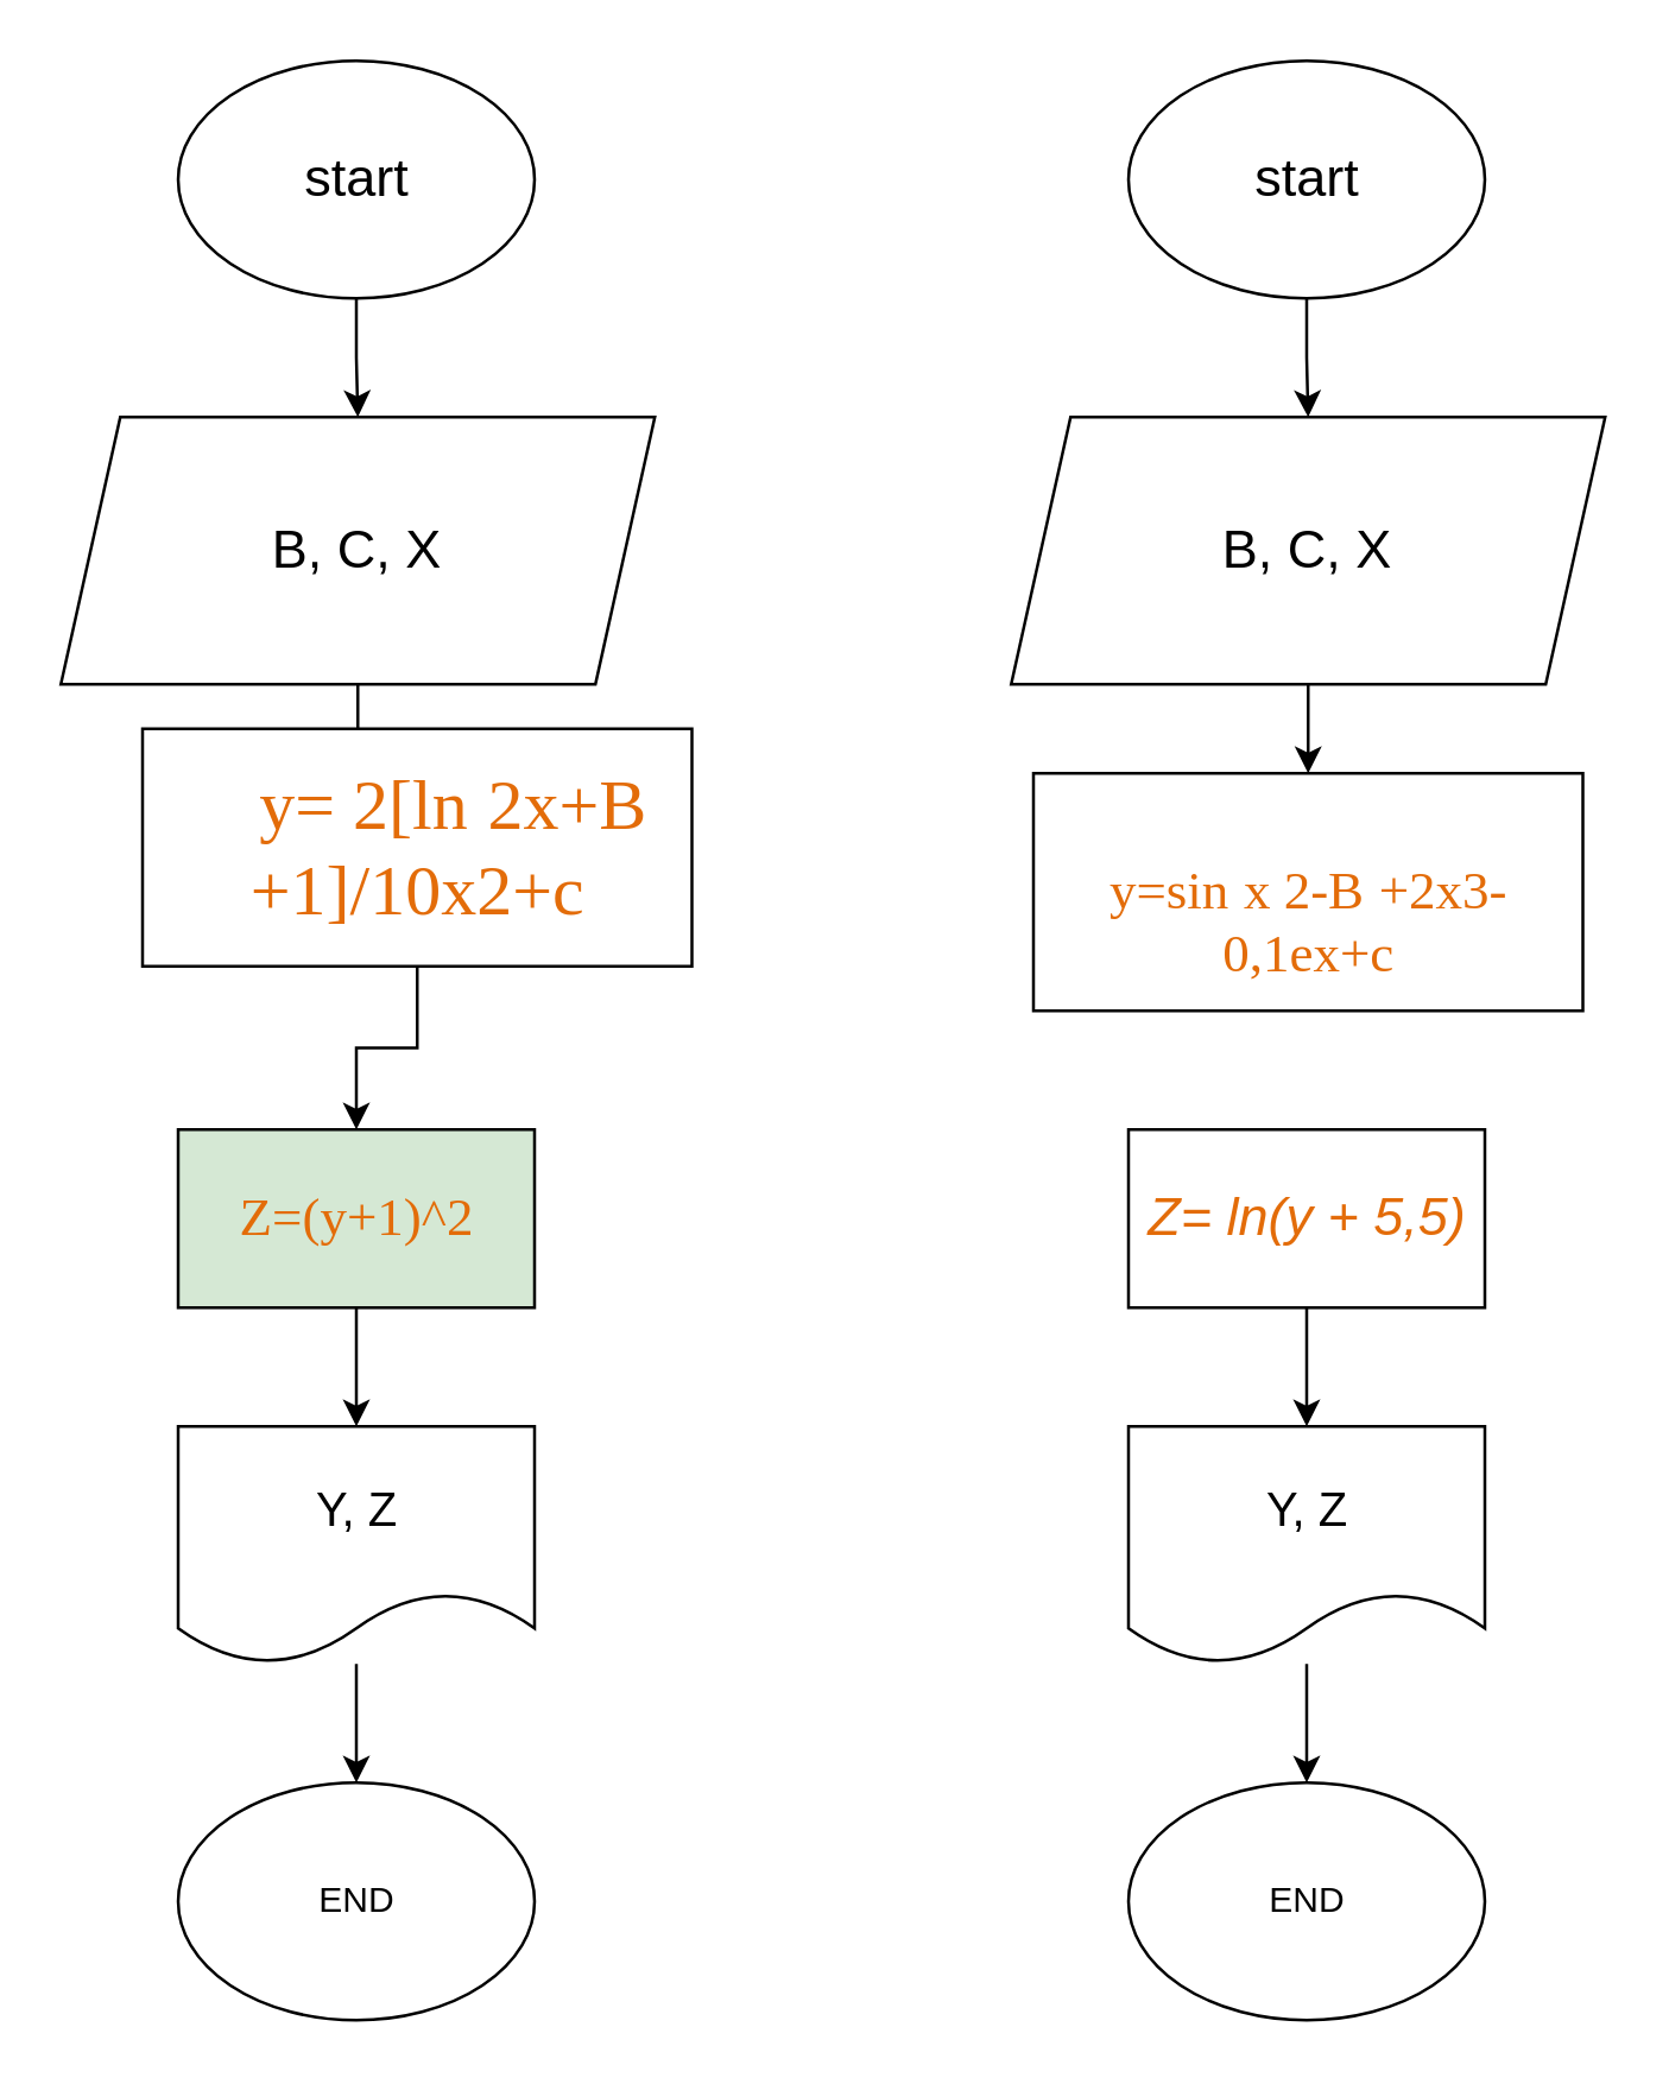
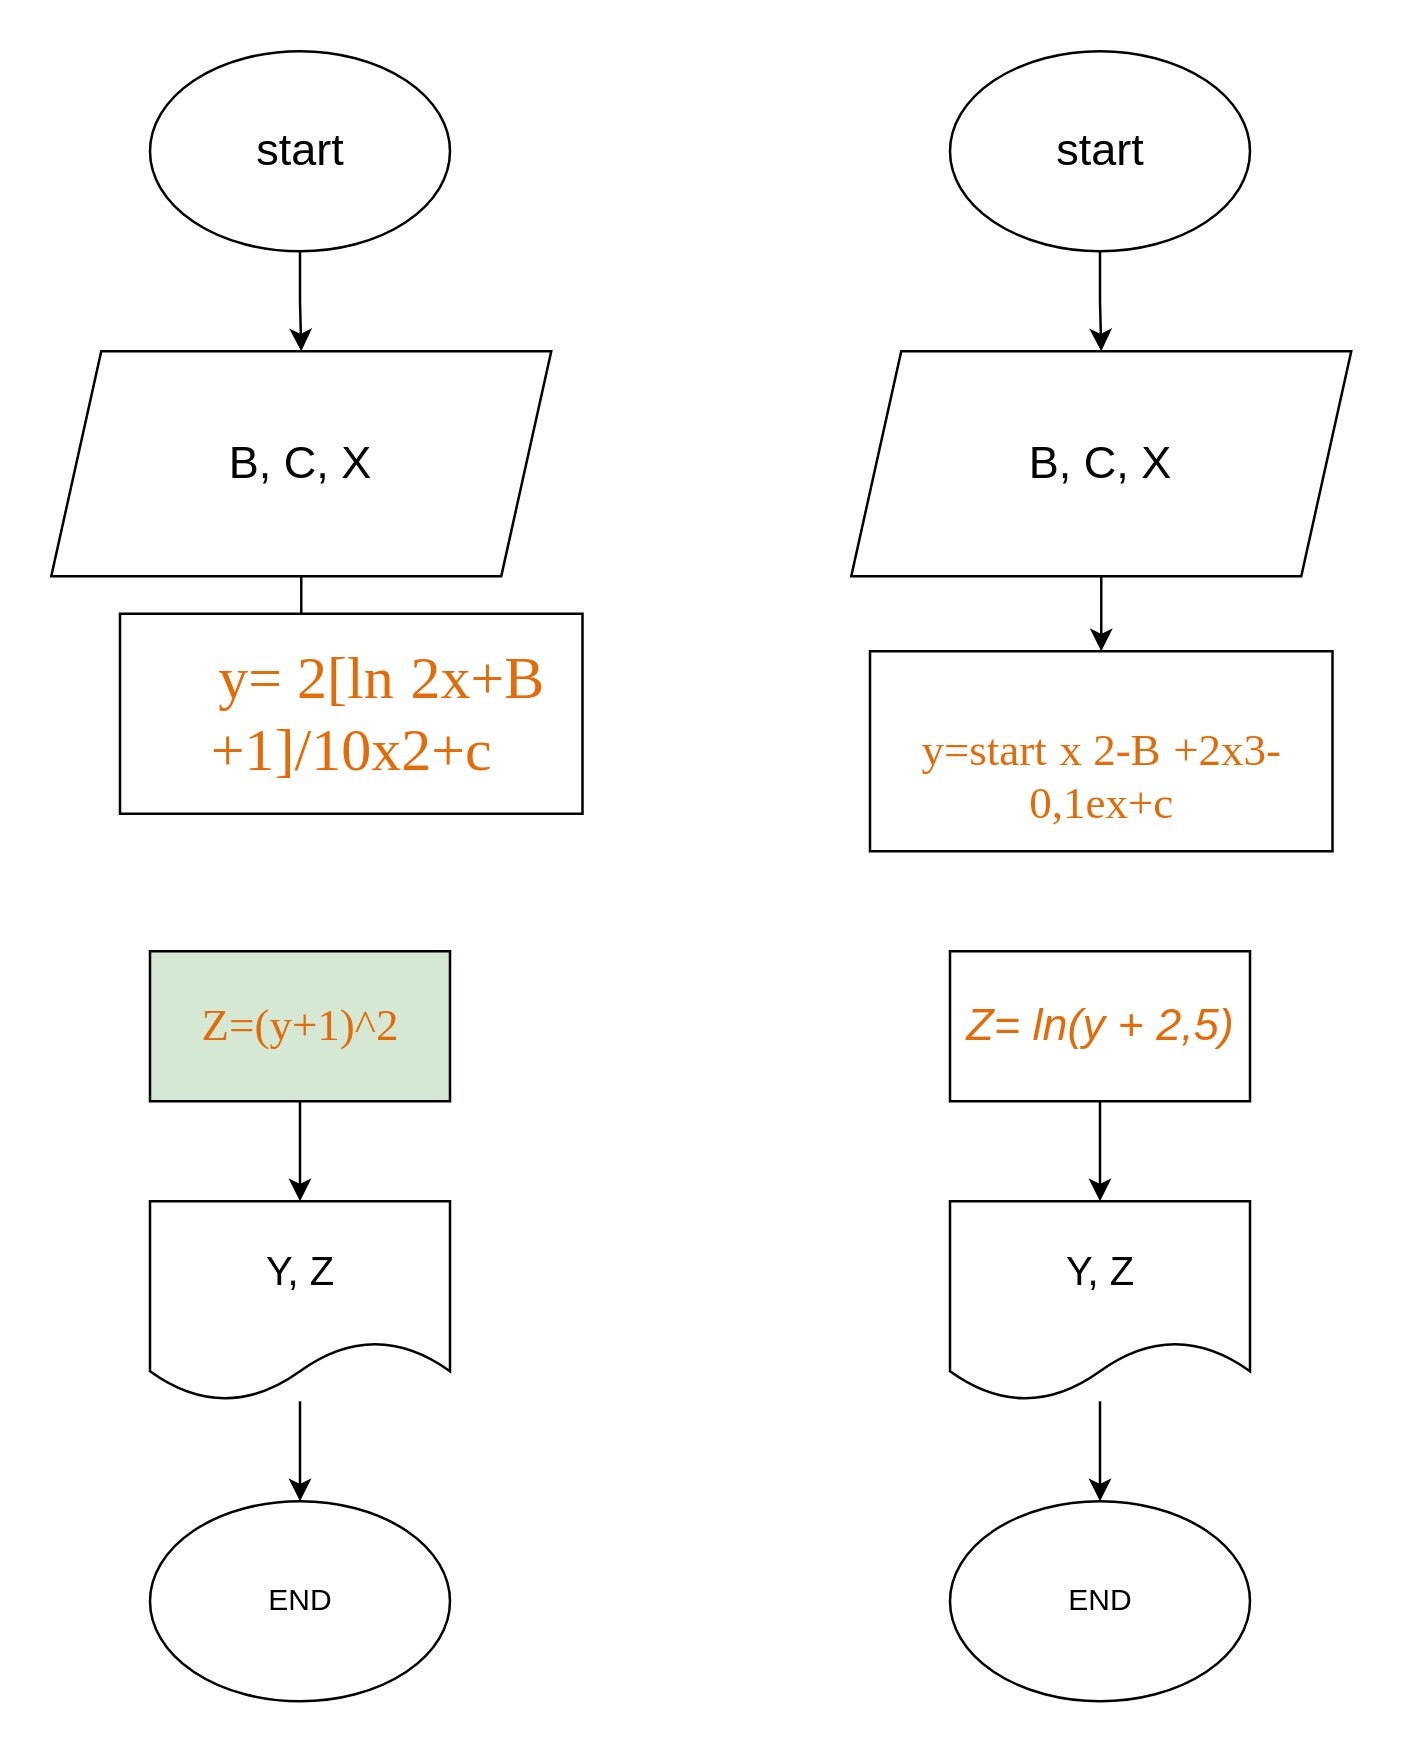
  <mxCell id="0" />
  <mxCell id="1" parent="0" />
  <mxCell id="2" style="edgeStyle=orthogonalEdgeStyle;rounded=0;orthogonalLoop=1;jettySize=auto;html=1;entryX=0.5;entryY=0;entryDx=0;entryDy=0;" edge="1" parent="1" source="3" target="5"><mxGeometry relative="1" as="geometry" /></mxCell>
  <mxCell id="3" value="&lt;font style=&quot;font-size: 18px&quot;&gt;start&lt;/font&gt;" style="ellipse;whiteSpace=wrap;html=1;" vertex="1" parent="1"><mxGeometry x="59.5" y="20" width="120" height="80" as="geometry" /></mxCell>
  <mxCell id="4" style="edgeStyle=orthogonalEdgeStyle;rounded=0;orthogonalLoop=1;jettySize=auto;html=1;" edge="1" parent="1" source="5" target="7"><mxGeometry relative="1" as="geometry" /></mxCell>
  <mxCell id="5" value="&lt;font style=&quot;font-size: 18px&quot;&gt;B, C, X&lt;/font&gt;" style="shape=parallelogram;perimeter=parallelogramPerimeter;whiteSpace=wrap;html=1;fixedSize=1;" vertex="1" parent="1"><mxGeometry x="20" y="140" width="200" height="90" as="geometry" /></mxCell>
- <mxCell id="6" style="edgeStyle=orthogonalEdgeStyle;rounded=0;orthogonalLoop=1;jettySize=auto;html=1;entryX=0.5;entryY=0;entryDx=0;entryDy=0;" edge="1" parent="1" source="7" target="11"><mxGeometry relative="1" as="geometry" /></mxCell>
  <mxCell id="7" value="&lt;span id=&quot;docs-internal-guid-538f057e-7fff-d242-9f1e-3fc2e41252ab&quot;&gt;&lt;font style=&quot;font-size: 24px&quot;&gt;&lt;span style=&quot;font-family: &amp;#34;cambria math&amp;#34; , serif ; color: rgb(227 , 108 , 9) ; background-color: transparent ; vertical-align: baseline&quot;&gt;&amp;nbsp; &amp;nbsp; y= &lt;/span&gt;&lt;span style=&quot;font-family: &amp;#34;cambria math&amp;#34; , serif ; color: rgb(227 , 108 , 9) ; background-color: transparent ; vertical-align: baseline&quot;&gt;2[&lt;/span&gt;&lt;span style=&quot;font-family: &amp;#34;cambria math&amp;#34; , serif ; color: rgb(227 , 108 , 9) ; background-color: transparent ; vertical-align: baseline&quot;&gt;ln&lt;/span&gt;&lt;span style=&quot;font-family: &amp;#34;calibri&amp;#34; , sans-serif ; color: rgb(227 , 108 , 9) ; background-color: transparent ; vertical-align: baseline&quot;&gt; &lt;/span&gt;&lt;span style=&quot;font-family: &amp;#34;cambria math&amp;#34; , serif ; color: rgb(227 , 108 , 9) ; background-color: transparent ; vertical-align: baseline&quot;&gt;2x+B&lt;/span&gt;&lt;span style=&quot;font-family: &amp;#34;calibri&amp;#34; , sans-serif ; color: rgb(227 , 108 , 9) ; background-color: transparent ; vertical-align: baseline&quot;&gt; &lt;/span&gt;&lt;span style=&quot;font-family: &amp;#34;cambria math&amp;#34; , serif ; color: rgb(227 , 108 , 9) ; background-color: transparent ; vertical-align: baseline&quot;&gt;+1]/&lt;/span&gt;&lt;span style=&quot;font-family: &amp;#34;cambria math&amp;#34; , serif ; color: rgb(227 , 108 , 9) ; background-color: transparent ; vertical-align: baseline&quot;&gt;10&lt;/span&gt;&lt;span style=&quot;font-family: &amp;#34;cambria math&amp;#34; , serif ; color: rgb(227 , 108 , 9) ; background-color: transparent ; vertical-align: baseline&quot;&gt;x&lt;/span&gt;&lt;span style=&quot;font-family: &amp;#34;cambria math&amp;#34; , serif ; color: rgb(227 , 108 , 9) ; background-color: transparent ; vertical-align: baseline&quot;&gt;2&lt;/span&gt;&lt;span style=&quot;font-family: &amp;#34;cambria math&amp;#34; , serif ; color: rgb(227 , 108 , 9) ; background-color: transparent ; vertical-align: baseline&quot;&gt;+c&lt;/span&gt;&lt;/font&gt;&lt;/span&gt;" style="rounded=0;whiteSpace=wrap;html=1;" vertex="1" parent="1"><mxGeometry x="47.5" y="245" width="185" height="80" as="geometry" /></mxCell>
  <mxCell id="8" style="edgeStyle=orthogonalEdgeStyle;rounded=0;orthogonalLoop=1;jettySize=auto;html=1;" edge="1" parent="1" source="9" target="12"><mxGeometry relative="1" as="geometry" /></mxCell>
  <mxCell id="9" value="&lt;font size=&quot;3&quot;&gt;Y, Z&lt;/font&gt;" style="shape=document;whiteSpace=wrap;html=1;boundedLbl=1;" vertex="1" parent="1"><mxGeometry x="59.5" y="480" width="120" height="80" as="geometry" /></mxCell>
  <mxCell id="10" style="edgeStyle=orthogonalEdgeStyle;rounded=0;orthogonalLoop=1;jettySize=auto;html=1;" edge="1" parent="1" source="11" target="9"><mxGeometry relative="1" as="geometry" /></mxCell>
  <mxCell id="11" value="&lt;span id=&quot;docs-internal-guid-8f5b6a67-7fff-4b72-e42b-bb7d8e65f32f&quot;&gt;&lt;font style=&quot;font-size: 18px&quot;&gt;&lt;span style=&quot;font-family: &amp;#34;cambria math&amp;#34; , serif ; color: rgb(227 , 108 , 9) ; background-color: transparent ; vertical-align: baseline&quot;&gt;Z=(&lt;/span&gt;&lt;span style=&quot;font-family: &amp;#34;cambria math&amp;#34; , serif ; color: rgb(227 , 108 , 9) ; background-color: transparent ; vertical-align: baseline&quot;&gt;y+1)^&lt;/span&gt;&lt;span style=&quot;font-family: &amp;#34;cambria math&amp;#34; , serif ; color: rgb(227 , 108 , 9) ; background-color: transparent ; vertical-align: baseline&quot;&gt;2&lt;/span&gt;&lt;/font&gt;&lt;/span&gt;" style="rounded=0;whiteSpace=wrap;html=1;fillColor=#d5e8d4;" vertex="1" parent="1"><mxGeometry x="59.5" y="380" width="120" height="60" as="geometry" /></mxCell>
  <mxCell id="12" value="END" style="ellipse;whiteSpace=wrap;html=1;" vertex="1" parent="1"><mxGeometry x="59.5" y="600" width="120" height="80" as="geometry" /></mxCell>
  <mxCell id="13" style="edgeStyle=orthogonalEdgeStyle;rounded=0;orthogonalLoop=1;jettySize=auto;html=1;entryX=0.5;entryY=0;entryDx=0;entryDy=0;" edge="1" source="14" target="16" parent="1"><mxGeometry relative="1" as="geometry" /></mxCell>
  <mxCell id="14" value="&lt;font style=&quot;font-size: 18px&quot;&gt;start&lt;/font&gt;" style="ellipse;whiteSpace=wrap;html=1;" vertex="1" parent="1"><mxGeometry x="379.5" y="20" width="120" height="80" as="geometry" /></mxCell>
  <mxCell id="15" style="edgeStyle=orthogonalEdgeStyle;rounded=0;orthogonalLoop=1;jettySize=auto;html=1;" edge="1" source="16" target="17" parent="1"><mxGeometry relative="1" as="geometry" /></mxCell>
  <mxCell id="16" value="&lt;font style=&quot;font-size: 18px&quot;&gt;B, C, X&lt;/font&gt;" style="shape=parallelogram;perimeter=parallelogramPerimeter;whiteSpace=wrap;html=1;fixedSize=1;" vertex="1" parent="1"><mxGeometry x="340" y="140" width="200" height="90" as="geometry" /></mxCell>
- <mxCell id="17" value="&lt;span id=&quot;docs-internal-guid-e0bb50c0-7fff-f00a-a4b8-38d8bd756f60&quot;&gt;&lt;font style=&quot;font-size: 18px&quot;&gt;&lt;p dir=&quot;ltr&quot; style=&quot;line-height: 1.2 ; margin-top: 0pt ; margin-bottom: 0pt&quot;&gt;&lt;span style=&quot;font-family: &amp;#34;calibri&amp;#34; , sans-serif ; color: rgb(227 , 108 , 9) ; background-color: transparent ; font-style: italic ; vertical-align: baseline&quot;&gt;&amp;nbsp;&lt;/span&gt;&lt;/p&gt;&lt;span style=&quot;font-family: &amp;#34;cambria math&amp;#34; , serif ; color: rgb(227 , 108 , 9) ; background-color: transparent ; vertical-align: baseline&quot;&gt;y=&lt;/span&gt;&lt;span style=&quot;font-family: &amp;#34;cambria math&amp;#34; , serif ; color: rgb(227 , 108 , 9) ; background-color: transparent ; vertical-align: baseline&quot;&gt;sin&lt;/span&gt;&lt;span style=&quot;font-family: &amp;#34;calibri&amp;#34; , sans-serif ; color: rgb(227 , 108 , 9) ; background-color: transparent ; vertical-align: baseline&quot;&gt; &lt;/span&gt;&lt;span style=&quot;font-family: &amp;#34;cambria math&amp;#34; , serif ; color: rgb(227 , 108 , 9) ; background-color: transparent ; vertical-align: baseline&quot;&gt;x &lt;/span&gt;&lt;span style=&quot;font-family: &amp;#34;cambria math&amp;#34; , serif ; color: rgb(227 , 108 , 9) ; background-color: transparent ; vertical-align: baseline&quot;&gt;2&lt;/span&gt;&lt;span style=&quot;font-family: &amp;#34;cambria math&amp;#34; , serif ; color: rgb(227 , 108 , 9) ; background-color: transparent ; vertical-align: baseline&quot;&gt;-B&lt;/span&gt;&lt;span style=&quot;font-family: &amp;#34;calibri&amp;#34; , sans-serif ; color: rgb(227 , 108 , 9) ; background-color: transparent ; vertical-align: baseline&quot;&gt; &lt;/span&gt;&lt;span style=&quot;font-family: &amp;#34;cambria math&amp;#34; , serif ; color: rgb(227 , 108 , 9) ; background-color: transparent ; vertical-align: baseline&quot;&gt;+2&lt;/span&gt;&lt;span style=&quot;font-family: &amp;#34;cambria math&amp;#34; , serif ; color: rgb(227 , 108 , 9) ; background-color: transparent ; vertical-align: baseline&quot;&gt;x&lt;/span&gt;&lt;span style=&quot;font-family: &amp;#34;cambria math&amp;#34; , serif ; color: rgb(227 , 108 , 9) ; background-color: transparent ; vertical-align: baseline&quot;&gt;3&lt;/span&gt;&lt;span style=&quot;font-family: &amp;#34;cambria math&amp;#34; , serif ; color: rgb(227 , 108 , 9) ; background-color: transparent ; vertical-align: baseline&quot;&gt;-0,1&lt;/span&gt;&lt;span style=&quot;font-family: &amp;#34;cambria math&amp;#34; , serif ; color: rgb(227 , 108 , 9) ; background-color: transparent ; vertical-align: baseline&quot;&gt;e&lt;/span&gt;&lt;span style=&quot;font-family: &amp;#34;cambria math&amp;#34; , serif ; color: rgb(227 , 108 , 9) ; background-color: transparent ; vertical-align: baseline&quot;&gt;x+c&lt;/span&gt;&lt;/font&gt;&lt;/span&gt;" style="rounded=0;whiteSpace=wrap;html=1;" vertex="1" parent="1"><mxGeometry x="347.5" y="260" width="185" height="80" as="geometry" /></mxCell>
+ <mxCell id="17" value="&lt;span id=&quot;docs-internal-guid-e0bb50c0-7fff-f00a-a4b8-38d8bd756f60&quot;&gt;&lt;font style=&quot;font-size: 18px&quot;&gt;&lt;p dir=&quot;ltr&quot; style=&quot;line-height: 1.2 ; margin-top: 0pt ; margin-bottom: 0pt&quot;&gt;&lt;span style=&quot;font-family: &amp;#34;calibri&amp;#34; , sans-serif ; color: rgb(227 , 108 , 9) ; background-color: transparent ; font-style: italic ; vertical-align: baseline&quot;&gt;&amp;nbsp;&lt;/span&gt;&lt;/p&gt;&lt;span style=&quot;font-family: &amp;#34;cambria math&amp;#34; , serif ; color: rgb(227 , 108 , 9) ; background-color: transparent ; vertical-align: baseline&quot;&gt;y=&lt;/span&gt;&lt;span style=&quot;font-family: &amp;#34;cambria math&amp;#34; , serif ; color: rgb(227 , 108 , 9) ; background-color: transparent ; vertical-align: baseline&quot;&gt;start&lt;/span&gt;&lt;span style=&quot;font-family: &amp;#34;calibri&amp;#34; , sans-serif ; color: rgb(227 , 108 , 9) ; background-color: transparent ; vertical-align: baseline&quot;&gt; &lt;/span&gt;&lt;span style=&quot;font-family: &amp;#34;cambria math&amp;#34; , serif ; color: rgb(227 , 108 , 9) ; background-color: transparent ; vertical-align: baseline&quot;&gt;x &lt;/span&gt;&lt;span style=&quot;font-family: &amp;#34;cambria math&amp;#34; , serif ; color: rgb(227 , 108 , 9) ; background-color: transparent ; vertical-align: baseline&quot;&gt;2&lt;/span&gt;&lt;span style=&quot;font-family: &amp;#34;cambria math&amp;#34; , serif ; color: rgb(227 , 108 , 9) ; background-color: transparent ; vertical-align: baseline&quot;&gt;-B&lt;/span&gt;&lt;span style=&quot;font-family: &amp;#34;calibri&amp;#34; , sans-serif ; color: rgb(227 , 108 , 9) ; background-color: transparent ; vertical-align: baseline&quot;&gt; &lt;/span&gt;&lt;span style=&quot;font-family: &amp;#34;cambria math&amp;#34; , serif ; color: rgb(227 , 108 , 9) ; background-color: transparent ; vertical-align: baseline&quot;&gt;+2&lt;/span&gt;&lt;span style=&quot;font-family: &amp;#34;cambria math&amp;#34; , serif ; color: rgb(227 , 108 , 9) ; background-color: transparent ; vertical-align: baseline&quot;&gt;x&lt;/span&gt;&lt;span style=&quot;font-family: &amp;#34;cambria math&amp;#34; , serif ; color: rgb(227 , 108 , 9) ; background-color: transparent ; vertical-align: baseline&quot;&gt;3&lt;/span&gt;&lt;span style=&quot;font-family: &amp;#34;cambria math&amp;#34; , serif ; color: rgb(227 , 108 , 9) ; background-color: transparent ; vertical-align: baseline&quot;&gt;-0,1&lt;/span&gt;&lt;span style=&quot;font-family: &amp;#34;cambria math&amp;#34; , serif ; color: rgb(227 , 108 , 9) ; background-color: transparent ; vertical-align: baseline&quot;&gt;e&lt;/span&gt;&lt;span style=&quot;font-family: &amp;#34;cambria math&amp;#34; , serif ; color: rgb(227 , 108 , 9) ; background-color: transparent ; vertical-align: baseline&quot;&gt;x+c&lt;/span&gt;&lt;/font&gt;&lt;/span&gt;" style="rounded=0;whiteSpace=wrap;html=1;" vertex="1" parent="1"><mxGeometry x="347.5" y="260" width="185" height="80" as="geometry" /></mxCell>
  <mxCell id="18" style="edgeStyle=orthogonalEdgeStyle;rounded=0;orthogonalLoop=1;jettySize=auto;html=1;" edge="1" source="19" target="22" parent="1"><mxGeometry relative="1" as="geometry" /></mxCell>
  <mxCell id="19" value="&lt;font size=&quot;3&quot;&gt;Y, Z&lt;/font&gt;" style="shape=document;whiteSpace=wrap;html=1;boundedLbl=1;" vertex="1" parent="1"><mxGeometry x="379.5" y="480" width="120" height="80" as="geometry" /></mxCell>
  <mxCell id="20" style="edgeStyle=orthogonalEdgeStyle;rounded=0;orthogonalLoop=1;jettySize=auto;html=1;" edge="1" source="21" target="19" parent="1"><mxGeometry relative="1" as="geometry" /></mxCell>
- <mxCell id="21" value="&lt;span id=&quot;docs-internal-guid-c999d9a8-7fff-6d86-1ffa-e229f2b0bbab&quot;&gt;&lt;span style=&quot;font-family: &amp;#34;calibri&amp;#34; , sans-serif ; color: rgb(227 , 108 , 9) ; background-color: transparent ; font-style: italic ; vertical-align: baseline&quot;&gt;&lt;font style=&quot;font-size: 18px&quot;&gt;Z= ln(y + 5,5)&lt;/font&gt;&lt;/span&gt;&lt;/span&gt;" style="rounded=0;whiteSpace=wrap;html=1;" vertex="1" parent="1"><mxGeometry x="379.5" y="380" width="120" height="60" as="geometry" /></mxCell>
+ <mxCell id="21" value="&lt;span id=&quot;docs-internal-guid-c999d9a8-7fff-6d86-1ffa-e229f2b0bbab&quot;&gt;&lt;span style=&quot;font-family: &amp;#34;calibri&amp;#34; , sans-serif ; color: rgb(227 , 108 , 9) ; background-color: transparent ; font-style: italic ; vertical-align: baseline&quot;&gt;&lt;font style=&quot;font-size: 18px&quot;&gt;Z= ln(y + 2,5)&lt;/font&gt;&lt;/span&gt;&lt;/span&gt;" style="rounded=0;whiteSpace=wrap;html=1;" vertex="1" parent="1"><mxGeometry x="379.5" y="380" width="120" height="60" as="geometry" /></mxCell>
  <mxCell id="22" value="END" style="ellipse;whiteSpace=wrap;html=1;" vertex="1" parent="1"><mxGeometry x="379.5" y="600" width="120" height="80" as="geometry" /></mxCell>
